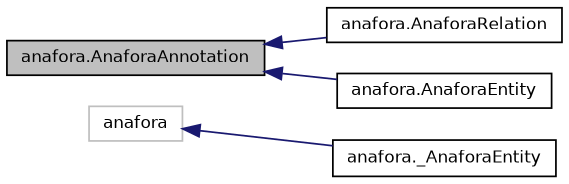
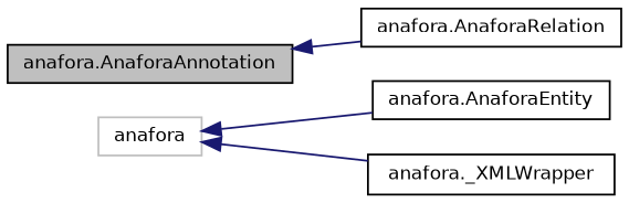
  digraph {
    rankdir=LR
    node [color=black fillcolor=white fontname=Helvetica fontsize=10 shape=record style=filled]
    edge [color=midnightblue dir=back fontname=Helvetica fontsize=10 labelfontname=Helvetica labelfontsize=10 style=solid]
    n1 [fillcolor=grey75 fontcolor=black height=0.2 label="anafora.AnaforaAnnotation" width=0.4]
    n2 [height=0.2 label="anafora.AnaforaEntity" width=0.4]
    n3 [height=0.2 label="anafora.AnaforaRelation" width=0.4]
-   n4 [height=0.2 label="anafora._AnaforaEntity" width=0.4]
+   n4 [height=0.2 label="anafora._XMLWrapper" width=0.4]
    n5 [color=grey75 height=0.2 label=anafora width=0.4]
-   n1 -> n2
+   n5 -> n2
    n1 -> n3
    n5 -> n4
  }
